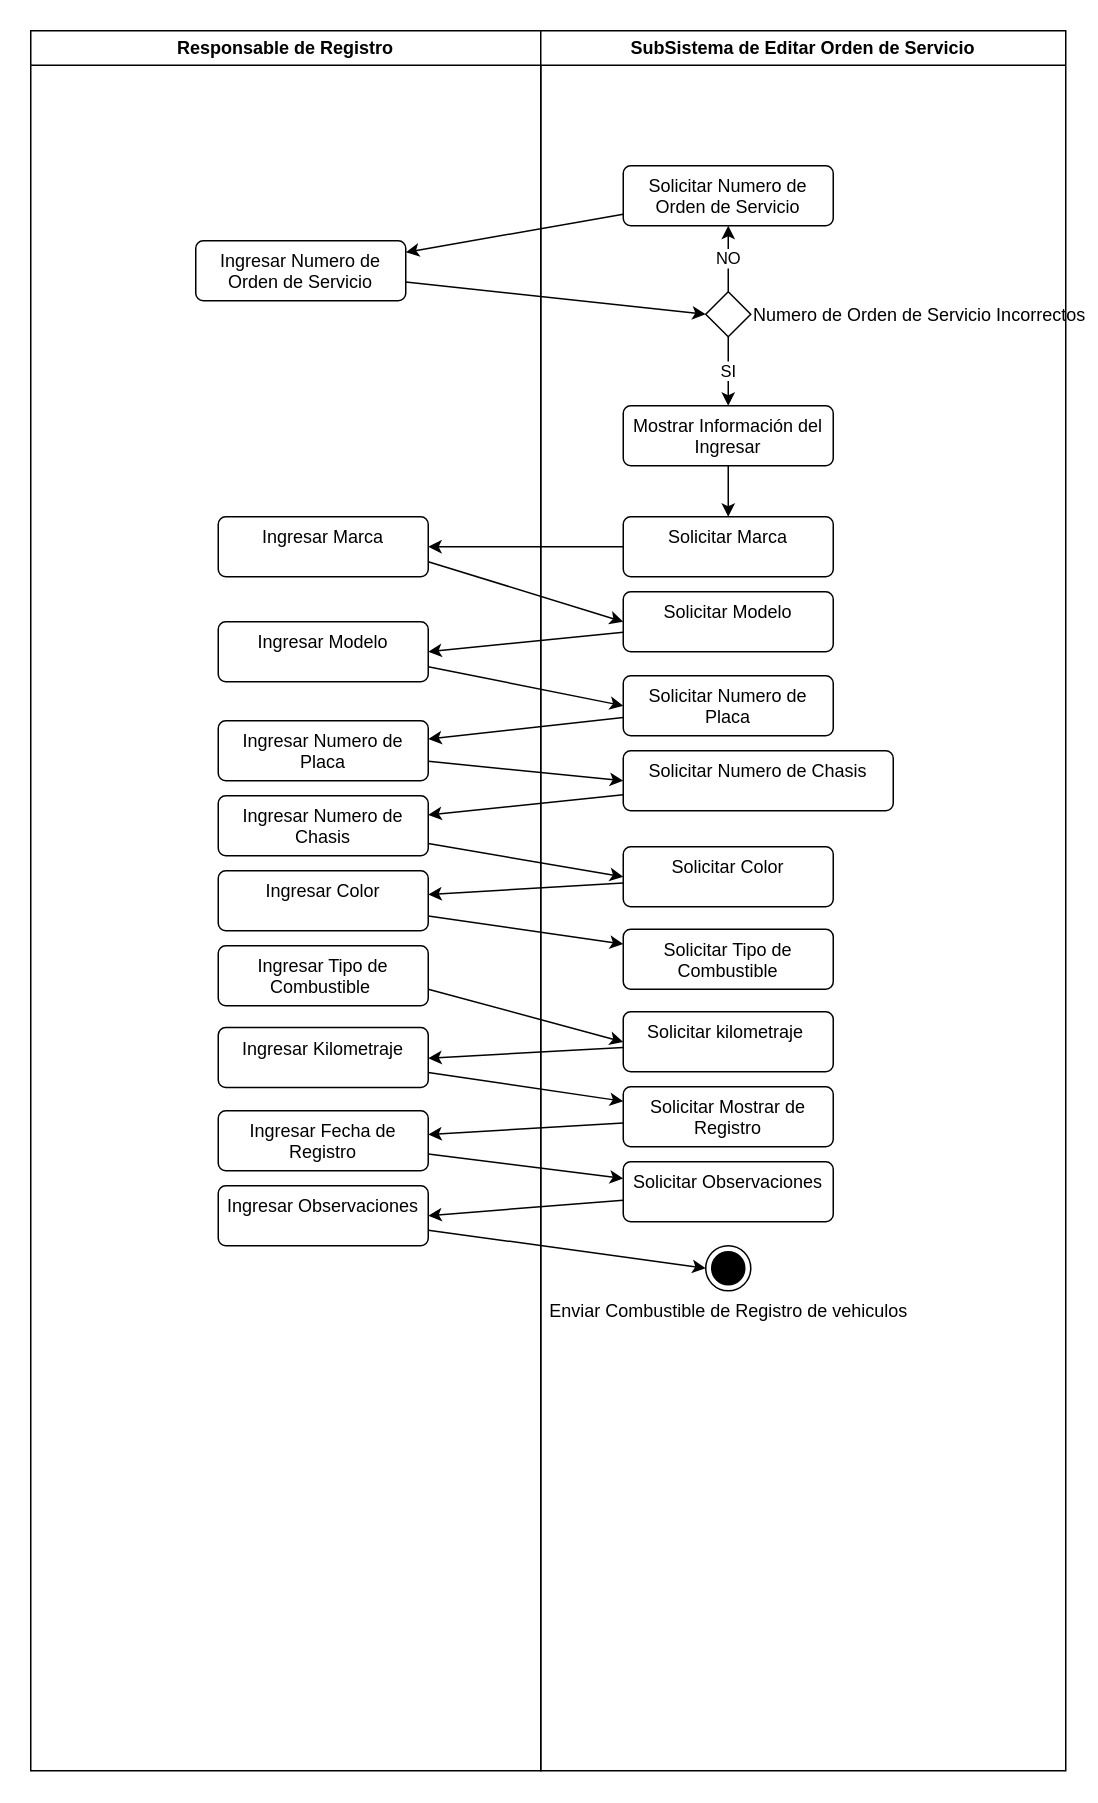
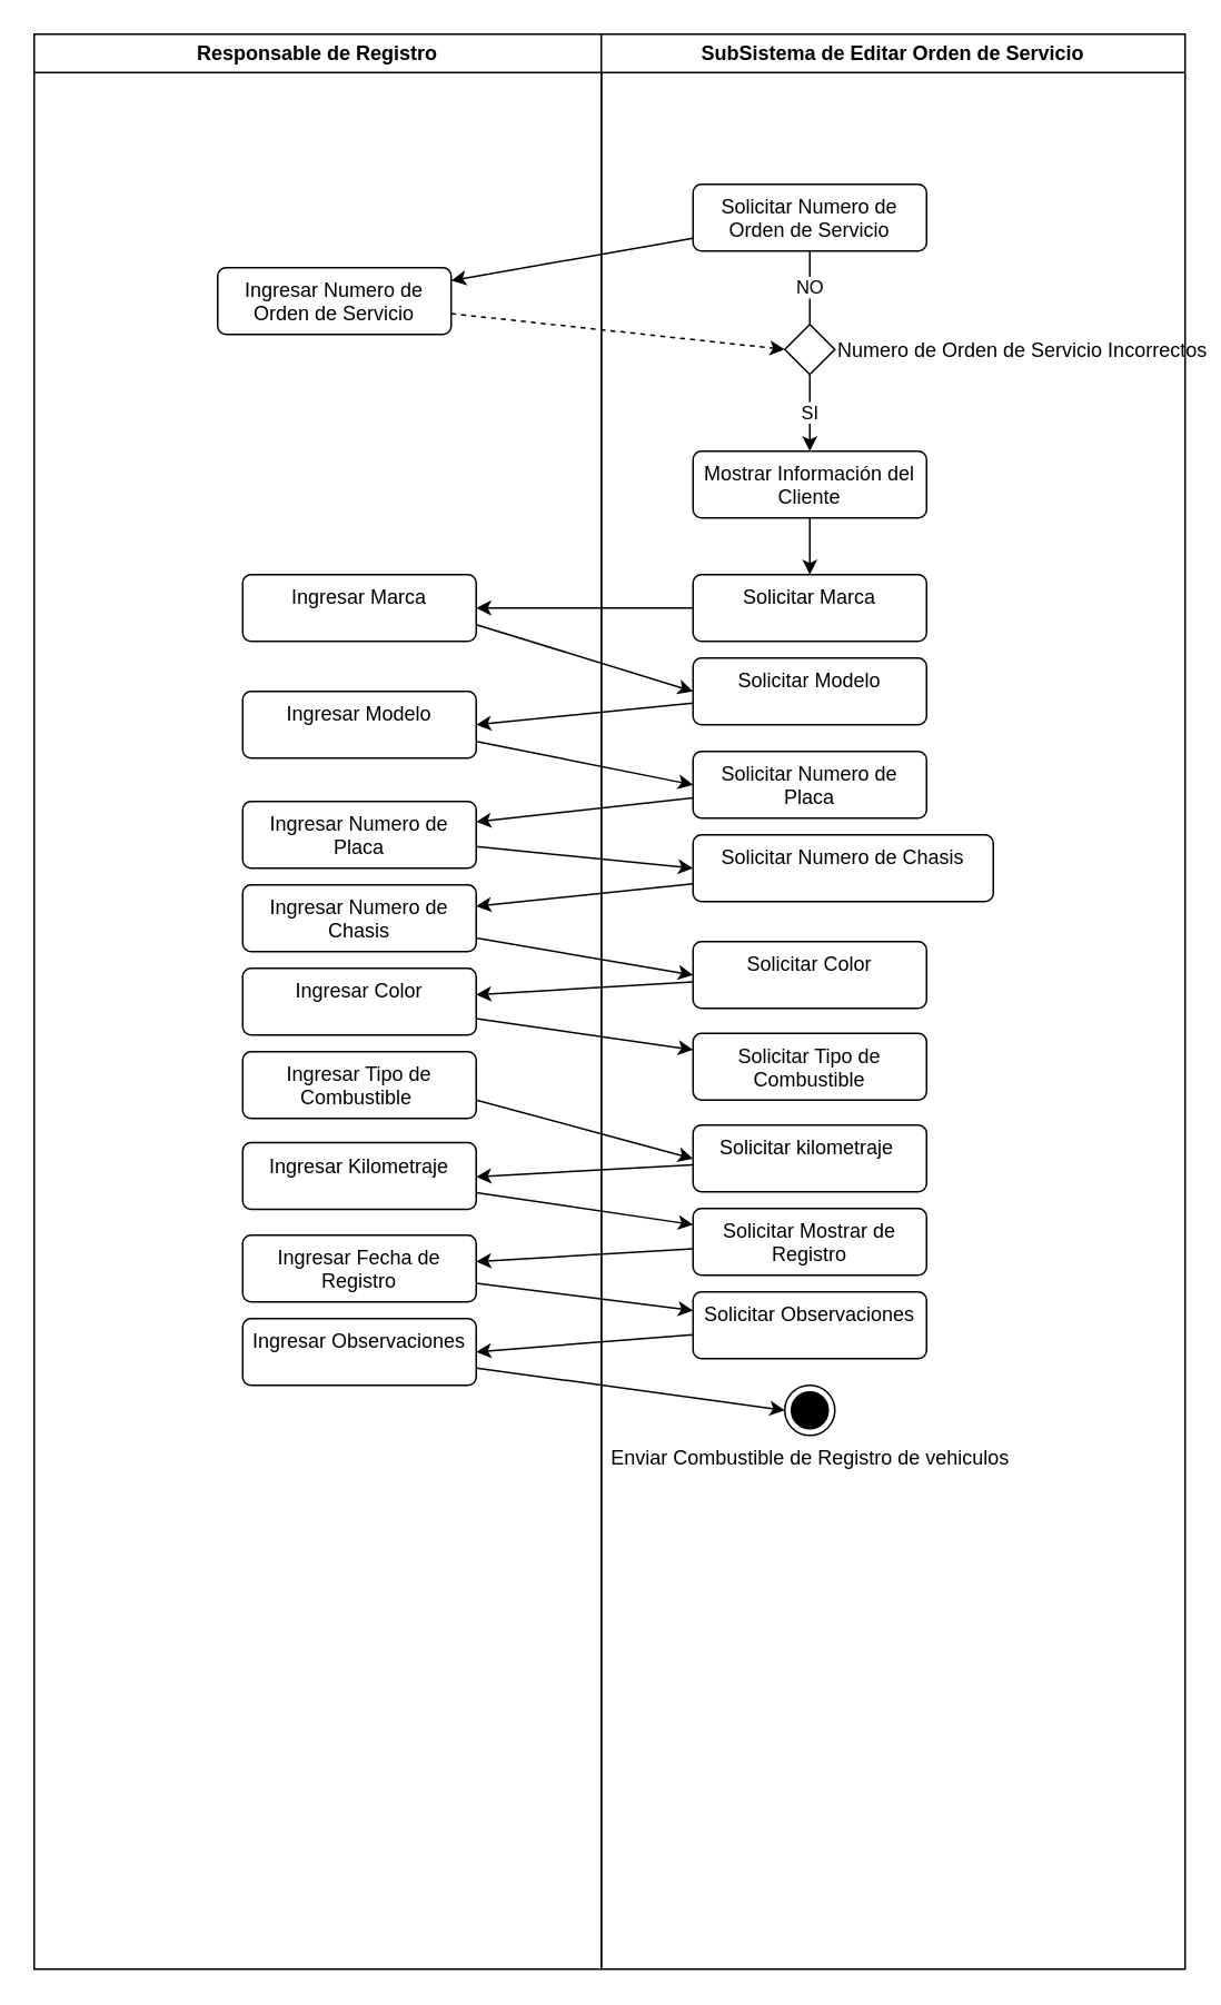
  <mxCell id="0" />
  <mxCell id="1" parent="0" />
  <mxCell id="2" value="Enviar Combustible de Registro de vehiculos" style="ellipse;html=1;shape=endState;fillColor=strokeColor;labelPosition=center;verticalLabelPosition=bottom;align=center;verticalAlign=top;" vertex="1" parent="1"><mxGeometry x="470" y="830" width="30" height="30" as="geometry" /></mxCell>
  <mxCell id="3" style="rounded=0;orthogonalLoop=1;jettySize=auto;html=1;" edge="1" parent="1" source="4" target="9"><mxGeometry relative="1" as="geometry" /></mxCell>
  <mxCell id="4" value="&lt;font style=&quot;vertical-align: inherit;&quot;&gt;&lt;font style=&quot;vertical-align: inherit;&quot;&gt;Solicitar Numero de Orden de Servicio&lt;/font&gt;&lt;/font&gt;" style="html=1;align=center;verticalAlign=top;rounded=1;absoluteArcSize=1;arcSize=10;dashed=0;whiteSpace=wrap;" vertex="1" parent="1"><mxGeometry x="415" y="110" width="140" height="40" as="geometry" /></mxCell>
- <mxCell id="5" value="NO" style="edgeStyle=orthogonalEdgeStyle;rounded=0;orthogonalLoop=1;jettySize=auto;html=1;entryX=0.5;entryY=1;entryDx=0;entryDy=0;" edge="1" parent="1" source="7" target="4"><mxGeometry relative="1" as="geometry" /></mxCell>
+ <mxCell id="5" value="NO" style="edgeStyle=orthogonalEdgeStyle;rounded=0;orthogonalLoop=1;jettySize=auto;html=1;entryX=0.5;entryY=1;entryDx=0;entryDy=0;endArrow=none;" edge="1" parent="1" source="7" target="4"><mxGeometry relative="1" as="geometry" /></mxCell>
  <mxCell id="6" value="SI" style="edgeStyle=orthogonalEdgeStyle;rounded=0;orthogonalLoop=1;jettySize=auto;html=1;" edge="1" parent="1" source="7" target="11"><mxGeometry relative="1" as="geometry" /></mxCell>
  <mxCell id="7" value="Numero de Orden de Servicio Incorrectos" style="rhombus;labelPosition=right;verticalLabelPosition=middle;align=left;verticalAlign=middle;" vertex="1" parent="1"><mxGeometry x="470" y="194" width="30" height="30" as="geometry" /></mxCell>
- <mxCell id="8" style="rounded=0;orthogonalLoop=1;jettySize=auto;html=1;entryX=0;entryY=0.5;entryDx=0;entryDy=0;" edge="1" parent="1" source="9" target="7"><mxGeometry relative="1" as="geometry" /></mxCell>
+ <mxCell id="8" style="rounded=0;orthogonalLoop=1;jettySize=auto;html=1;entryX=0;entryY=0.5;entryDx=0;entryDy=0;dashed=1;" edge="1" parent="1" source="9" target="7"><mxGeometry relative="1" as="geometry" /></mxCell>
  <mxCell id="9" value="Ingresar Numero de Orden de Servicio" style="html=1;align=center;verticalAlign=top;rounded=1;absoluteArcSize=1;arcSize=10;dashed=0;whiteSpace=wrap;" vertex="1" parent="1"><mxGeometry x="130" y="160" width="140" height="40" as="geometry" /></mxCell>
  <mxCell id="10" style="edgeStyle=orthogonalEdgeStyle;rounded=0;orthogonalLoop=1;jettySize=auto;html=1;" edge="1" parent="1" source="11" target="13"><mxGeometry relative="1" as="geometry" /></mxCell>
- <mxCell id="11" value="&lt;font style=&quot;vertical-align: inherit;&quot;&gt;&lt;font style=&quot;vertical-align: inherit;&quot;&gt;Mostrar Información del Ingresar&lt;/font&gt;&lt;/font&gt;" style="html=1;align=center;verticalAlign=top;rounded=1;absoluteArcSize=1;arcSize=10;dashed=0;whiteSpace=wrap;" vertex="1" parent="1"><mxGeometry x="415" y="270" width="140" height="40" as="geometry" /></mxCell>
+ <mxCell id="11" value="&lt;font style=&quot;vertical-align: inherit;&quot;&gt;&lt;font style=&quot;vertical-align: inherit;&quot;&gt;Mostrar Información del Cliente&lt;/font&gt;&lt;/font&gt;" style="html=1;align=center;verticalAlign=top;rounded=1;absoluteArcSize=1;arcSize=10;dashed=0;whiteSpace=wrap;" vertex="1" parent="1"><mxGeometry x="415" y="270" width="140" height="40" as="geometry" /></mxCell>
  <mxCell id="12" style="rounded=0;orthogonalLoop=1;jettySize=auto;html=1;" edge="1" parent="1" source="13" target="30"><mxGeometry relative="1" as="geometry" /></mxCell>
  <mxCell id="13" value="&lt;font style=&quot;vertical-align: inherit;&quot;&gt;&lt;font style=&quot;vertical-align: inherit;&quot;&gt;Solicitar Marca&lt;/font&gt;&lt;/font&gt;" style="html=1;align=center;verticalAlign=top;rounded=1;absoluteArcSize=1;arcSize=10;dashed=0;whiteSpace=wrap;" vertex="1" parent="1"><mxGeometry x="415" y="344" width="140" height="40" as="geometry" /></mxCell>
  <mxCell id="14" style="rounded=0;orthogonalLoop=1;jettySize=auto;html=1;entryX=1;entryY=0.5;entryDx=0;entryDy=0;" edge="1" parent="1" source="15" target="32"><mxGeometry relative="1" as="geometry" /></mxCell>
  <mxCell id="15" value="Solicitar Modelo" style="html=1;align=center;verticalAlign=top;rounded=1;absoluteArcSize=1;arcSize=10;dashed=0;whiteSpace=wrap;" vertex="1" parent="1"><mxGeometry x="415" y="394" width="140" height="40" as="geometry" /></mxCell>
  <mxCell id="16" style="rounded=0;orthogonalLoop=1;jettySize=auto;html=1;" edge="1" parent="1" source="17" target="34"><mxGeometry relative="1" as="geometry"><mxPoint x="295" y="500" as="targetPoint" /></mxGeometry></mxCell>
  <mxCell id="17" value="Solicitar Numero de Placa" style="html=1;align=center;verticalAlign=top;rounded=1;absoluteArcSize=1;arcSize=10;dashed=0;whiteSpace=wrap;" vertex="1" parent="1"><mxGeometry x="415" y="450" width="140" height="40" as="geometry" /></mxCell>
  <mxCell id="18" style="rounded=0;orthogonalLoop=1;jettySize=auto;html=1;" edge="1" parent="1" source="19" target="36"><mxGeometry relative="1" as="geometry" /></mxCell>
  <mxCell id="19" value="&lt;font style=&quot;vertical-align: inherit;&quot;&gt;&lt;font style=&quot;vertical-align: inherit;&quot;&gt;Solicitar Numero de Chasis&lt;/font&gt;&lt;/font&gt;" style="html=1;align=center;verticalAlign=top;rounded=1;absoluteArcSize=1;arcSize=10;dashed=0;whiteSpace=wrap;" vertex="1" parent="1"><mxGeometry x="415" y="500" width="180" height="40" as="geometry" /></mxCell>
  <mxCell id="20" style="rounded=0;orthogonalLoop=1;jettySize=auto;html=1;" edge="1" parent="1" source="21" target="38"><mxGeometry relative="1" as="geometry" /></mxCell>
  <mxCell id="21" value="&lt;font style=&quot;vertical-align: inherit;&quot;&gt;&lt;font style=&quot;vertical-align: inherit;&quot;&gt;Solicitar Color&lt;/font&gt;&lt;/font&gt;" style="html=1;align=center;verticalAlign=top;rounded=1;absoluteArcSize=1;arcSize=10;dashed=0;whiteSpace=wrap;" vertex="1" parent="1"><mxGeometry x="415" y="564" width="140" height="40" as="geometry" /></mxCell>
  <mxCell id="22" value="Solicitar Tipo de Combustible" style="html=1;align=center;verticalAlign=top;rounded=1;absoluteArcSize=1;arcSize=10;dashed=0;whiteSpace=wrap;" vertex="1" parent="1"><mxGeometry x="415" y="619" width="140" height="40" as="geometry" /></mxCell>
  <mxCell id="23" style="rounded=0;orthogonalLoop=1;jettySize=auto;html=1;" edge="1" parent="1" source="24" target="44"><mxGeometry relative="1" as="geometry" /></mxCell>
  <mxCell id="24" value="&lt;font style=&quot;vertical-align: inherit;&quot;&gt;&lt;font style=&quot;vertical-align: inherit;&quot;&gt;Solicitar Mostrar de Registro&lt;/font&gt;&lt;/font&gt;" style="html=1;align=center;verticalAlign=top;rounded=1;absoluteArcSize=1;arcSize=10;dashed=0;whiteSpace=wrap;" vertex="1" parent="1"><mxGeometry x="415" y="724" width="140" height="40" as="geometry" /></mxCell>
  <mxCell id="25" style="rounded=0;orthogonalLoop=1;jettySize=auto;html=1;entryX=1;entryY=0.5;entryDx=0;entryDy=0;" edge="1" parent="1" source="26" target="46"><mxGeometry relative="1" as="geometry" /></mxCell>
  <mxCell id="26" value="&lt;font style=&quot;vertical-align: inherit;&quot;&gt;&lt;font style=&quot;vertical-align: inherit;&quot;&gt;Solicitar Observaciones&lt;/font&gt;&lt;/font&gt;" style="html=1;align=center;verticalAlign=top;rounded=1;absoluteArcSize=1;arcSize=10;dashed=0;whiteSpace=wrap;" vertex="1" parent="1"><mxGeometry x="415" y="774" width="140" height="40" as="geometry" /></mxCell>
  <mxCell id="27" style="rounded=0;orthogonalLoop=1;jettySize=auto;html=1;" edge="1" parent="1" source="28"><mxGeometry relative="1" as="geometry"><mxPoint x="285" y="705" as="targetPoint" /></mxGeometry></mxCell>
  <mxCell id="28" value="&lt;font style=&quot;vertical-align: inherit;&quot;&gt;&lt;font style=&quot;vertical-align: inherit;&quot;&gt;Solicitar kilometraje&amp;nbsp;&lt;/font&gt;&lt;/font&gt;" style="html=1;align=center;verticalAlign=top;rounded=1;absoluteArcSize=1;arcSize=10;dashed=0;whiteSpace=wrap;" vertex="1" parent="1"><mxGeometry x="415" y="674" width="140" height="40" as="geometry" /></mxCell>
  <mxCell id="29" style="rounded=0;orthogonalLoop=1;jettySize=auto;html=1;entryX=0;entryY=0.5;entryDx=0;entryDy=0;exitX=1;exitY=0.75;exitDx=0;exitDy=0;" edge="1" parent="1" source="30" target="15"><mxGeometry relative="1" as="geometry" /></mxCell>
  <mxCell id="30" value="&lt;font style=&quot;vertical-align: inherit;&quot;&gt;&lt;font style=&quot;vertical-align: inherit;&quot;&gt;Ingresar Marca&lt;/font&gt;&lt;/font&gt;" style="html=1;align=center;verticalAlign=top;rounded=1;absoluteArcSize=1;arcSize=10;dashed=0;whiteSpace=wrap;" vertex="1" parent="1"><mxGeometry x="145" y="344" width="140" height="40" as="geometry" /></mxCell>
  <mxCell id="31" style="rounded=0;orthogonalLoop=1;jettySize=auto;html=1;entryX=0;entryY=0.5;entryDx=0;entryDy=0;exitX=1;exitY=0.75;exitDx=0;exitDy=0;" edge="1" parent="1" source="32" target="17"><mxGeometry relative="1" as="geometry" /></mxCell>
  <mxCell id="32" value="&lt;font style=&quot;vertical-align: inherit;&quot;&gt;&lt;font style=&quot;vertical-align: inherit;&quot;&gt;Ingresar Modelo&lt;/font&gt;&lt;/font&gt;" style="html=1;align=center;verticalAlign=top;rounded=1;absoluteArcSize=1;arcSize=10;dashed=0;whiteSpace=wrap;" vertex="1" parent="1"><mxGeometry x="145" y="414" width="140" height="40" as="geometry" /></mxCell>
  <mxCell id="33" style="rounded=0;orthogonalLoop=1;jettySize=auto;html=1;entryX=0;entryY=0.5;entryDx=0;entryDy=0;" edge="1" parent="1" source="34" target="19"><mxGeometry relative="1" as="geometry" /></mxCell>
  <mxCell id="34" value="&lt;font style=&quot;vertical-align: inherit;&quot;&gt;&lt;font style=&quot;vertical-align: inherit;&quot;&gt;Ingresar Numero de Placa&lt;/font&gt;&lt;/font&gt;" style="html=1;align=center;verticalAlign=top;rounded=1;absoluteArcSize=1;arcSize=10;dashed=0;whiteSpace=wrap;" vertex="1" parent="1"><mxGeometry x="145" y="480" width="140" height="40" as="geometry" /></mxCell>
  <mxCell id="35" style="rounded=0;orthogonalLoop=1;jettySize=auto;html=1;entryX=0;entryY=0.5;entryDx=0;entryDy=0;" edge="1" parent="1" source="36" target="21"><mxGeometry relative="1" as="geometry" /></mxCell>
  <mxCell id="36" value="&lt;font style=&quot;vertical-align: inherit;&quot;&gt;&lt;font style=&quot;vertical-align: inherit;&quot;&gt;Ingresar Numero de Chasis&lt;/font&gt;&lt;/font&gt;" style="html=1;align=center;verticalAlign=top;rounded=1;absoluteArcSize=1;arcSize=10;dashed=0;whiteSpace=wrap;" vertex="1" parent="1"><mxGeometry x="145" y="530" width="140" height="40" as="geometry" /></mxCell>
  <mxCell id="37" style="rounded=0;orthogonalLoop=1;jettySize=auto;html=1;" edge="1" parent="1" source="38" target="22"><mxGeometry relative="1" as="geometry" /></mxCell>
  <mxCell id="38" value="&lt;font style=&quot;vertical-align: inherit;&quot;&gt;&lt;font style=&quot;vertical-align: inherit;&quot;&gt;Ingresar Color&lt;/font&gt;&lt;/font&gt;" style="html=1;align=center;verticalAlign=top;rounded=1;absoluteArcSize=1;arcSize=10;dashed=0;whiteSpace=wrap;" vertex="1" parent="1"><mxGeometry x="145" y="580" width="140" height="40" as="geometry" /></mxCell>
  <mxCell id="39" style="rounded=0;orthogonalLoop=1;jettySize=auto;html=1;entryX=0;entryY=0.75;entryDx=0;entryDy=0;" edge="1" parent="1"><mxGeometry relative="1" as="geometry"><mxPoint x="285" y="659" as="sourcePoint" /><mxPoint x="415" y="694.1" as="targetPoint" /></mxGeometry></mxCell>
  <mxCell id="40" value="&lt;font style=&quot;vertical-align: inherit;&quot;&gt;&lt;font style=&quot;vertical-align: inherit;&quot;&gt;Ingresar Tipo de Combustible&amp;nbsp;&lt;/font&gt;&lt;/font&gt;" style="html=1;align=center;verticalAlign=top;rounded=1;absoluteArcSize=1;arcSize=10;dashed=0;whiteSpace=wrap;" vertex="1" parent="1"><mxGeometry x="145" y="630" width="140" height="40" as="geometry" /></mxCell>
  <mxCell id="41" style="rounded=0;orthogonalLoop=1;jettySize=auto;html=1;exitX=1;exitY=0.75;exitDx=0;exitDy=0;" edge="1" parent="1" source="42" target="24"><mxGeometry relative="1" as="geometry"><mxPoint x="405" y="730" as="targetPoint" /></mxGeometry></mxCell>
  <mxCell id="42" value="&lt;font style=&quot;vertical-align: inherit;&quot;&gt;&lt;font style=&quot;vertical-align: inherit;&quot;&gt;Ingresar Kilometraje&lt;/font&gt;&lt;/font&gt;" style="html=1;align=center;verticalAlign=top;rounded=1;absoluteArcSize=1;arcSize=10;dashed=0;whiteSpace=wrap;" vertex="1" parent="1"><mxGeometry x="145" y="684.5" width="140" height="40" as="geometry" /></mxCell>
  <mxCell id="43" style="rounded=0;orthogonalLoop=1;jettySize=auto;html=1;" edge="1" parent="1" source="44" target="26"><mxGeometry relative="1" as="geometry" /></mxCell>
  <mxCell id="44" value="&lt;font style=&quot;vertical-align: inherit;&quot;&gt;&lt;font style=&quot;vertical-align: inherit;&quot;&gt;Ingresar Fecha de Registro&lt;/font&gt;&lt;/font&gt;" style="html=1;align=center;verticalAlign=top;rounded=1;absoluteArcSize=1;arcSize=10;dashed=0;whiteSpace=wrap;" vertex="1" parent="1"><mxGeometry x="145" y="740" width="140" height="40" as="geometry" /></mxCell>
  <mxCell id="45" style="rounded=0;orthogonalLoop=1;jettySize=auto;html=1;entryX=0;entryY=0.5;entryDx=0;entryDy=0;" edge="1" parent="1" source="46" target="2"><mxGeometry relative="1" as="geometry" /></mxCell>
  <mxCell id="46" value="&lt;font style=&quot;vertical-align: inherit;&quot;&gt;&lt;font style=&quot;vertical-align: inherit;&quot;&gt;Ingresar Observaciones&lt;/font&gt;&lt;/font&gt;" style="html=1;align=center;verticalAlign=top;rounded=1;absoluteArcSize=1;arcSize=10;dashed=0;whiteSpace=wrap;" vertex="1" parent="1"><mxGeometry x="145" y="790" width="140" height="40" as="geometry" /></mxCell>
  <mxCell id="47" value="Responsable de Registro" style="swimlane;whiteSpace=wrap;html=1;" vertex="1" parent="1"><mxGeometry width="340" height="1160" as="geometry" x="20" y="20" /></mxCell>
  <mxCell id="48" value="SubSistema de Editar Orden de Servicio" style="swimlane;whiteSpace=wrap;html=1;" vertex="1" parent="1"><mxGeometry x="360" width="350" height="1160" as="geometry" y="20" /></mxCell>
